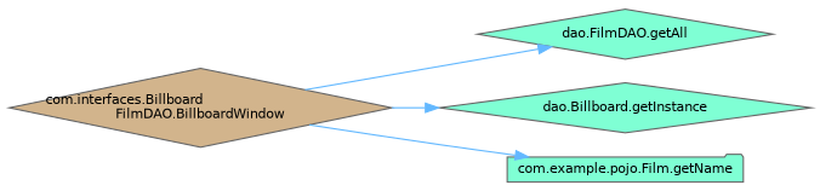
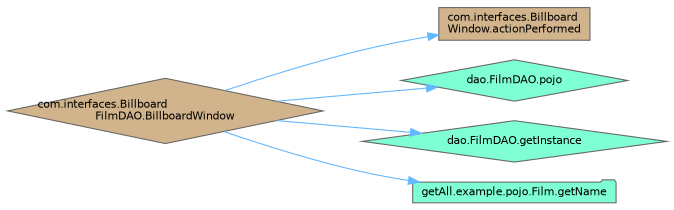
  digraph {
    rankdir=LR
    node [color=grey40 fillcolor=aquamarine fontname=Helvetica fontsize=10 shape=diamond style=filled]
    edge [color=steelblue1 fontname=Helvetica fontsize=10 labelfontname=Helvetica labelfontsize=10 style=solid]
    n1 [color=gray40 fillcolor=tan fontcolor=black height=0.2 label="com.interfaces.Billboard\lFilmDAO.BillboardWindow" width=0.4]
-   n3 [height=0.2 label="dao.FilmDAO.getAll" width=0.4]
-   n4 [height=0.2 label="dao.Billboard.getInstance" width=0.4]
-   n5 [height=0.2 label="com.example.pojo.Film.getName" shape=folder width=0.4]
+   n2 [fillcolor=tan height=0.2 label="com.interfaces.Billboard\lWindow.actionPerformed" shape=box width=0.4]
+   n3 [height=0.2 label="dao.FilmDAO.pojo" width=0.4]
+   n4 [height=0.2 label="dao.FilmDAO.getInstance" width=0.4]
+   n5 [height=0.2 label="getAll.example.pojo.Film.getName" shape=folder width=0.4]
+   n1 -> n2
    n1 -> n3
    n1 -> n4
    n1 -> n5
  }
